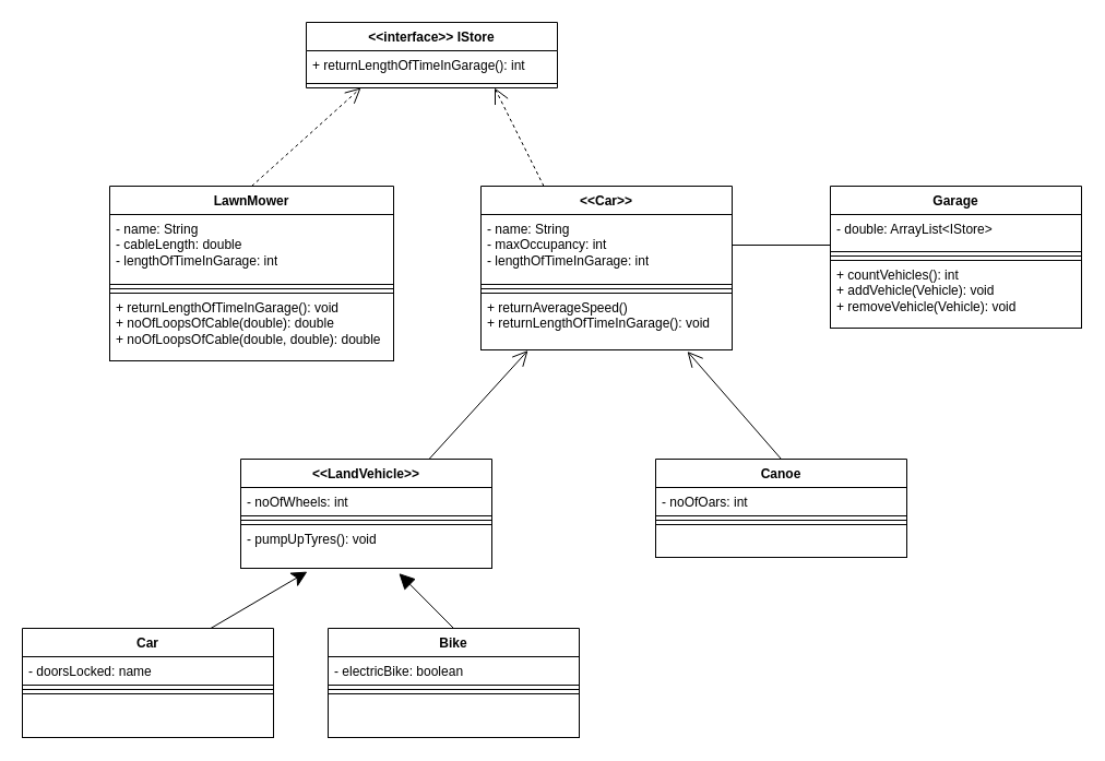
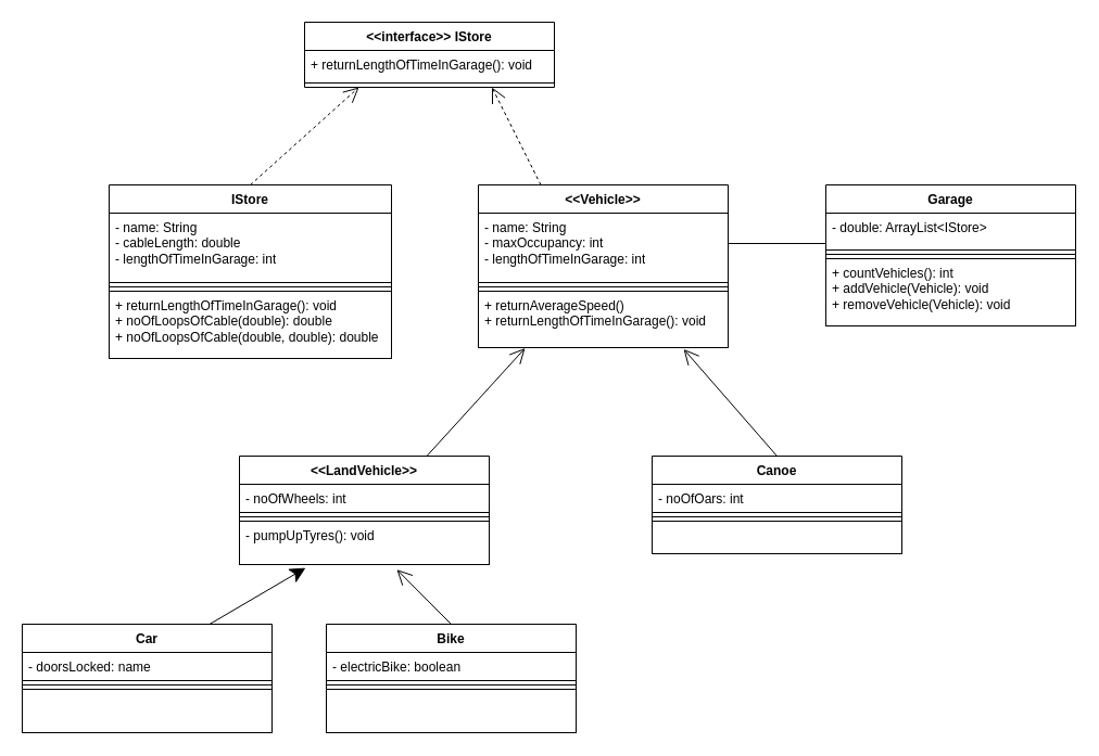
  <mxCell id="0" />
  <mxCell id="1" parent="0" />
- <mxCell id="2" value="&amp;lt;&amp;lt;Car&amp;gt;&amp;gt;" style="swimlane;fontStyle=1;align=center;verticalAlign=top;childLayout=stackLayout;horizontal=1;startSize=26;horizontalStack=0;resizeParent=1;resizeParentMax=0;resizeLast=0;collapsible=1;marginBottom=0;whiteSpace=wrap;html=1;strokeColor=#000000;" parent="1" vertex="1"><mxGeometry x="440" y="170" width="230" height="150" as="geometry" /></mxCell>
+ <mxCell id="2" value="&amp;lt;&amp;lt;Vehicle&amp;gt;&amp;gt;" style="swimlane;fontStyle=1;align=center;verticalAlign=top;childLayout=stackLayout;horizontal=1;startSize=26;horizontalStack=0;resizeParent=1;resizeParentMax=0;resizeLast=0;collapsible=1;marginBottom=0;whiteSpace=wrap;html=1;strokeColor=#000000;" parent="1" vertex="1"><mxGeometry x="440" y="170" width="230" height="150" as="geometry" /></mxCell>
  <mxCell id="3" value="- name: String&lt;br&gt;- maxOccupancy: int&lt;br&gt;- lengthOfTimeInGarage: int" style="text;strokeColor=#000000;fillColor=none;align=left;verticalAlign=top;spacingLeft=4;spacingRight=4;overflow=hidden;rotatable=0;points=[[0,0.5],[1,0.5]];portConstraint=eastwest;whiteSpace=wrap;html=1;" parent="2" vertex="1"><mxGeometry y="26" width="230" height="64" as="geometry" /></mxCell>
  <mxCell id="4" value="" style="line;strokeWidth=1;fillColor=none;align=left;verticalAlign=middle;spacingTop=-1;spacingLeft=3;spacingRight=3;rotatable=0;labelPosition=right;points=[];portConstraint=eastwest;strokeColor=#000000;" parent="2" vertex="1"><mxGeometry y="90" width="230" height="8" as="geometry" /></mxCell>
  <mxCell id="5" value="+ returnAverageSpeed()&lt;br&gt;+ returnLengthOfTimeInGarage(): void" style="text;strokeColor=#000000;fillColor=none;align=left;verticalAlign=top;spacingLeft=4;spacingRight=4;overflow=hidden;rotatable=0;points=[[0,0.5],[1,0.5]];portConstraint=eastwest;whiteSpace=wrap;html=1;" parent="2" vertex="1"><mxGeometry y="98" width="230" height="52" as="geometry" /></mxCell>
  <mxCell id="6" value="Car" style="swimlane;fontStyle=1;align=center;verticalAlign=top;childLayout=stackLayout;horizontal=1;startSize=26;horizontalStack=0;resizeParent=1;resizeParentMax=0;resizeLast=0;collapsible=1;marginBottom=0;whiteSpace=wrap;html=1;strokeColor=#000000;" parent="1" vertex="1"><mxGeometry x="20" y="575" width="230" height="100" as="geometry" /></mxCell>
  <mxCell id="7" value="- doorsLocked: name" style="text;strokeColor=#000000;fillColor=none;align=left;verticalAlign=top;spacingLeft=4;spacingRight=4;overflow=hidden;rotatable=0;points=[[0,0.5],[1,0.5]];portConstraint=eastwest;whiteSpace=wrap;html=1;" parent="6" vertex="1"><mxGeometry y="26" width="230" height="26" as="geometry" /></mxCell>
  <mxCell id="8" value="" style="line;strokeWidth=1;fillColor=none;align=left;verticalAlign=middle;spacingTop=-1;spacingLeft=3;spacingRight=3;rotatable=0;labelPosition=right;points=[];portConstraint=eastwest;strokeColor=#000000;" parent="6" vertex="1"><mxGeometry y="52" width="230" height="8" as="geometry" /></mxCell>
  <mxCell id="9" value="" style="text;strokeColor=#000000;fillColor=none;align=left;verticalAlign=top;spacingLeft=4;spacingRight=4;overflow=hidden;rotatable=0;points=[[0,0.5],[1,0.5]];portConstraint=eastwest;whiteSpace=wrap;html=1;" parent="6" vertex="1"><mxGeometry y="60" width="230" height="40" as="geometry" /></mxCell>
  <mxCell id="10" value="Bike" style="swimlane;fontStyle=1;align=center;verticalAlign=top;childLayout=stackLayout;horizontal=1;startSize=26;horizontalStack=0;resizeParent=1;resizeParentMax=0;resizeLast=0;collapsible=1;marginBottom=0;whiteSpace=wrap;html=1;strokeColor=#000000;" parent="1" vertex="1"><mxGeometry x="300" y="575" width="230" height="100" as="geometry" /></mxCell>
  <mxCell id="11" value="- electricBike: boolean" style="text;strokeColor=#000000;fillColor=none;align=left;verticalAlign=top;spacingLeft=4;spacingRight=4;overflow=hidden;rotatable=0;points=[[0,0.5],[1,0.5]];portConstraint=eastwest;whiteSpace=wrap;html=1;" parent="10" vertex="1"><mxGeometry y="26" width="230" height="26" as="geometry" /></mxCell>
  <mxCell id="12" value="" style="line;strokeWidth=1;fillColor=none;align=left;verticalAlign=middle;spacingTop=-1;spacingLeft=3;spacingRight=3;rotatable=0;labelPosition=right;points=[];portConstraint=eastwest;strokeColor=#000000;" parent="10" vertex="1"><mxGeometry y="52" width="230" height="8" as="geometry" /></mxCell>
  <mxCell id="13" value="" style="text;strokeColor=#000000;fillColor=none;align=left;verticalAlign=top;spacingLeft=4;spacingRight=4;overflow=hidden;rotatable=0;points=[[0,0.5],[1,0.5]];portConstraint=eastwest;whiteSpace=wrap;html=1;" parent="10" vertex="1"><mxGeometry y="60" width="230" height="40" as="geometry" /></mxCell>
  <mxCell id="14" value="" style="endArrow=classic;endFill=1;endSize=12;html=1;rounded=0;exitX=0.75;exitY=0;exitDx=0;exitDy=0;entryX=0.265;entryY=1.077;entryDx=0;entryDy=0;entryPerimeter=0;strokeColor=#000000;" parent="1" source="6" target="24" edge="1"><mxGeometry width="160" relative="1" as="geometry"><mxPoint x="210" y="380" as="sourcePoint" /><mxPoint x="370" y="380" as="targetPoint" /></mxGeometry></mxCell>
- <mxCell id="15" value="" style="endArrow=block;endFill=1;endSize=12;html=1;rounded=0;entryX=0.63;entryY=1.115;entryDx=0;entryDy=0;exitX=0.5;exitY=0;exitDx=0;exitDy=0;entryPerimeter=0;strokeColor=#000000;" parent="1" source="10" target="24" edge="1"><mxGeometry width="160" relative="1" as="geometry"><mxPoint x="555" y="350" as="sourcePoint" /><mxPoint x="940" y="420" as="targetPoint" /></mxGeometry></mxCell>
+ <mxCell id="15" value="" style="endArrow=open;endFill=1;endSize=12;html=1;rounded=0;entryX=0.63;entryY=1.115;entryDx=0;entryDy=0;exitX=0.5;exitY=0;exitDx=0;exitDy=0;entryPerimeter=0;strokeColor=#000000;" parent="1" source="10" target="24" edge="1"><mxGeometry width="160" relative="1" as="geometry"><mxPoint x="555" y="350" as="sourcePoint" /><mxPoint x="940" y="420" as="targetPoint" /></mxGeometry></mxCell>
  <mxCell id="16" value="Garage" style="swimlane;fontStyle=1;align=center;verticalAlign=top;childLayout=stackLayout;horizontal=1;startSize=26;horizontalStack=0;resizeParent=1;resizeParentMax=0;resizeLast=0;collapsible=1;marginBottom=0;whiteSpace=wrap;html=1;strokeColor=#000000;" parent="1" vertex="1"><mxGeometry x="760" y="170" width="230" height="130" as="geometry" /></mxCell>
  <mxCell id="17" value="- double: ArrayList&amp;lt;IStore&amp;gt;" style="text;strokeColor=#000000;fillColor=none;align=left;verticalAlign=top;spacingLeft=4;spacingRight=4;overflow=hidden;rotatable=0;points=[[0,0.5],[1,0.5]];portConstraint=eastwest;whiteSpace=wrap;html=1;" parent="16" vertex="1"><mxGeometry y="26" width="230" height="34" as="geometry" /></mxCell>
  <mxCell id="18" value="" style="line;strokeWidth=1;fillColor=none;align=left;verticalAlign=middle;spacingTop=-1;spacingLeft=3;spacingRight=3;rotatable=0;labelPosition=right;points=[];portConstraint=eastwest;strokeColor=#000000;" parent="16" vertex="1"><mxGeometry y="60" width="230" height="8" as="geometry" /></mxCell>
  <mxCell id="19" value="+ countVehicles(): int&lt;br&gt;+ addVehicle(Vehicle): void&lt;br&gt;+ removeVehicle(Vehicle): void" style="text;strokeColor=#000000;fillColor=none;align=left;verticalAlign=top;spacingLeft=4;spacingRight=4;overflow=hidden;rotatable=0;points=[[0,0.5],[1,0.5]];portConstraint=eastwest;whiteSpace=wrap;html=1;" parent="16" vertex="1"><mxGeometry y="68" width="230" height="62" as="geometry" /></mxCell>
  <mxCell id="20" value="" style="line;strokeWidth=1;fillColor=none;align=left;verticalAlign=middle;spacingTop=-1;spacingLeft=3;spacingRight=3;rotatable=0;labelPosition=right;points=[];portConstraint=eastwest;strokeColor=#000000;" parent="1" vertex="1"><mxGeometry x="670" y="220" width="90" height="8" as="geometry" /></mxCell>
  <mxCell id="21" value="&amp;lt;&amp;lt;LandVehicle&amp;gt;&amp;gt;" style="swimlane;fontStyle=1;align=center;verticalAlign=top;childLayout=stackLayout;horizontal=1;startSize=26;horizontalStack=0;resizeParent=1;resizeParentMax=0;resizeLast=0;collapsible=1;marginBottom=0;whiteSpace=wrap;html=1;strokeColor=#000000;" parent="1" vertex="1"><mxGeometry x="220" y="420" width="230" height="100" as="geometry" /></mxCell>
  <mxCell id="22" value="- noOfWheels: int" style="text;strokeColor=#000000;fillColor=none;align=left;verticalAlign=top;spacingLeft=4;spacingRight=4;overflow=hidden;rotatable=0;points=[[0,0.5],[1,0.5]];portConstraint=eastwest;whiteSpace=wrap;html=1;" parent="21" vertex="1"><mxGeometry y="26" width="230" height="26" as="geometry" /></mxCell>
  <mxCell id="23" value="" style="line;strokeWidth=1;fillColor=none;align=left;verticalAlign=middle;spacingTop=-1;spacingLeft=3;spacingRight=3;rotatable=0;labelPosition=right;points=[];portConstraint=eastwest;strokeColor=#000000;" parent="21" vertex="1"><mxGeometry y="52" width="230" height="8" as="geometry" /></mxCell>
  <mxCell id="24" value="- pumpUpTyres(): void" style="text;strokeColor=#000000;fillColor=none;align=left;verticalAlign=top;spacingLeft=4;spacingRight=4;overflow=hidden;rotatable=0;points=[[0,0.5],[1,0.5]];portConstraint=eastwest;whiteSpace=wrap;html=1;" parent="21" vertex="1"><mxGeometry y="60" width="230" height="40" as="geometry" /></mxCell>
  <mxCell id="25" value="" style="endArrow=open;endFill=1;endSize=12;html=1;rounded=0;exitX=0.75;exitY=0;exitDx=0;exitDy=0;entryX=0.187;entryY=1.01;entryDx=0;entryDy=0;entryPerimeter=0;strokeColor=#000000;" parent="1" source="21" target="5" edge="1"><mxGeometry width="160" relative="1" as="geometry"><mxPoint x="340" y="417" as="sourcePoint" /><mxPoint x="428" y="350" as="targetPoint" /></mxGeometry></mxCell>
  <mxCell id="26" value="Canoe" style="swimlane;fontStyle=1;align=center;verticalAlign=top;childLayout=stackLayout;horizontal=1;startSize=26;horizontalStack=0;resizeParent=1;resizeParentMax=0;resizeLast=0;collapsible=1;marginBottom=0;whiteSpace=wrap;html=1;strokeColor=#000000;" parent="1" vertex="1"><mxGeometry x="600" y="420" width="230" height="90" as="geometry" /></mxCell>
  <mxCell id="27" value="- noOfOars: int" style="text;strokeColor=#000000;fillColor=none;align=left;verticalAlign=top;spacingLeft=4;spacingRight=4;overflow=hidden;rotatable=0;points=[[0,0.5],[1,0.5]];portConstraint=eastwest;whiteSpace=wrap;html=1;" parent="26" vertex="1"><mxGeometry y="26" width="230" height="26" as="geometry" /></mxCell>
  <mxCell id="28" value="" style="line;strokeWidth=1;fillColor=none;align=left;verticalAlign=middle;spacingTop=-1;spacingLeft=3;spacingRight=3;rotatable=0;labelPosition=right;points=[];portConstraint=eastwest;strokeColor=#000000;" parent="26" vertex="1"><mxGeometry y="52" width="230" height="8" as="geometry" /></mxCell>
  <mxCell id="29" value="" style="text;strokeColor=#000000;fillColor=none;align=left;verticalAlign=top;spacingLeft=4;spacingRight=4;overflow=hidden;rotatable=0;points=[[0,0.5],[1,0.5]];portConstraint=eastwest;whiteSpace=wrap;html=1;" parent="26" vertex="1"><mxGeometry y="60" width="230" height="30" as="geometry" /></mxCell>
  <mxCell id="30" value="" style="endArrow=open;endFill=1;endSize=12;html=1;rounded=0;entryX=0.822;entryY=1.027;entryDx=0;entryDy=0;entryPerimeter=0;exitX=0.5;exitY=0;exitDx=0;exitDy=0;" parent="1" source="26" target="5" edge="1"><mxGeometry width="160" relative="1" as="geometry"><mxPoint x="650" y="410" as="sourcePoint" /><mxPoint x="810" y="410" as="targetPoint" /></mxGeometry></mxCell>
- <mxCell id="31" value="LawnMower" style="swimlane;fontStyle=1;align=center;verticalAlign=top;childLayout=stackLayout;horizontal=1;startSize=26;horizontalStack=0;resizeParent=1;resizeParentMax=0;resizeLast=0;collapsible=1;marginBottom=0;whiteSpace=wrap;html=1;strokeColor=#000000;" vertex="1" parent="1"><mxGeometry x="100" y="170" width="260" height="160" as="geometry" /></mxCell>
+ <mxCell id="31" value="IStore" style="swimlane;fontStyle=1;align=center;verticalAlign=top;childLayout=stackLayout;horizontal=1;startSize=26;horizontalStack=0;resizeParent=1;resizeParentMax=0;resizeLast=0;collapsible=1;marginBottom=0;whiteSpace=wrap;html=1;strokeColor=#000000;" vertex="1" parent="1"><mxGeometry x="100" y="170" width="260" height="160" as="geometry" /></mxCell>
  <mxCell id="32" value="- name: String&lt;br&gt;- cableLength: double&lt;br&gt;- lengthOfTimeInGarage: int" style="text;strokeColor=#000000;fillColor=none;align=left;verticalAlign=top;spacingLeft=4;spacingRight=4;overflow=hidden;rotatable=0;points=[[0,0.5],[1,0.5]];portConstraint=eastwest;whiteSpace=wrap;html=1;" vertex="1" parent="31"><mxGeometry y="26" width="260" height="64" as="geometry" /></mxCell>
  <mxCell id="33" value="" style="line;strokeWidth=1;fillColor=none;align=left;verticalAlign=middle;spacingTop=-1;spacingLeft=3;spacingRight=3;rotatable=0;labelPosition=right;points=[];portConstraint=eastwest;strokeColor=#000000;" vertex="1" parent="31"><mxGeometry y="90" width="260" height="8" as="geometry" /></mxCell>
  <mxCell id="34" value="+ returnLengthOfTimeInGarage(): void&lt;br&gt;+ noOfLoopsOfCable(double): double&lt;br&gt;+ noOfLoopsOfCable(double, double): double" style="text;strokeColor=#000000;fillColor=none;align=left;verticalAlign=top;spacingLeft=4;spacingRight=4;overflow=hidden;rotatable=0;points=[[0,0.5],[1,0.5]];portConstraint=eastwest;whiteSpace=wrap;html=1;" vertex="1" parent="31"><mxGeometry y="98" width="260" height="62" as="geometry" /></mxCell>
  <mxCell id="35" value="&amp;lt;&amp;lt;interface&amp;gt;&amp;gt; IStore" style="swimlane;fontStyle=1;align=center;verticalAlign=top;childLayout=stackLayout;horizontal=1;startSize=26;horizontalStack=0;resizeParent=1;resizeParentMax=0;resizeLast=0;collapsible=1;marginBottom=0;whiteSpace=wrap;html=1;" vertex="1" parent="1"><mxGeometry x="280" y="20" width="230" height="60" as="geometry" /></mxCell>
- <mxCell id="36" value="+ returnLengthOfTimeInGarage(): int" style="text;strokeColor=none;fillColor=none;align=left;verticalAlign=top;spacingLeft=4;spacingRight=4;overflow=hidden;rotatable=0;points=[[0,0.5],[1,0.5]];portConstraint=eastwest;whiteSpace=wrap;html=1;" vertex="1" parent="35"><mxGeometry y="26" width="230" height="26" as="geometry" /></mxCell>
+ <mxCell id="36" value="+ returnLengthOfTimeInGarage(): void" style="text;strokeColor=none;fillColor=none;align=left;verticalAlign=top;spacingLeft=4;spacingRight=4;overflow=hidden;rotatable=0;points=[[0,0.5],[1,0.5]];portConstraint=eastwest;whiteSpace=wrap;html=1;" vertex="1" parent="35"><mxGeometry y="26" width="230" height="26" as="geometry" /></mxCell>
  <mxCell id="37" value="" style="line;strokeWidth=1;fillColor=none;align=left;verticalAlign=middle;spacingTop=-1;spacingLeft=3;spacingRight=3;rotatable=0;labelPosition=right;points=[];portConstraint=eastwest;strokeColor=inherit;" vertex="1" parent="35"><mxGeometry y="52" width="230" height="8" as="geometry" /></mxCell>
  <mxCell id="38" value="" style="endArrow=open;endSize=12;dashed=1;html=1;rounded=0;exitX=0.5;exitY=0;exitDx=0;exitDy=0;" edge="1" parent="1" source="31"><mxGeometry x="-0.0" width="160" relative="1" as="geometry"><mxPoint x="120" y="110" as="sourcePoint" /><mxPoint x="330" y="80" as="targetPoint" /><mxPoint as="offset" /></mxGeometry></mxCell>
  <mxCell id="39" value="" style="endArrow=open;endSize=12;dashed=1;html=1;rounded=0;entryX=0.75;entryY=1;entryDx=0;entryDy=0;exitX=0.25;exitY=0;exitDx=0;exitDy=0;" edge="1" parent="1" source="2" target="35"><mxGeometry width="160" relative="1" as="geometry"><mxPoint x="330" y="130" as="sourcePoint" /><mxPoint x="490" y="130" as="targetPoint" /></mxGeometry></mxCell>
